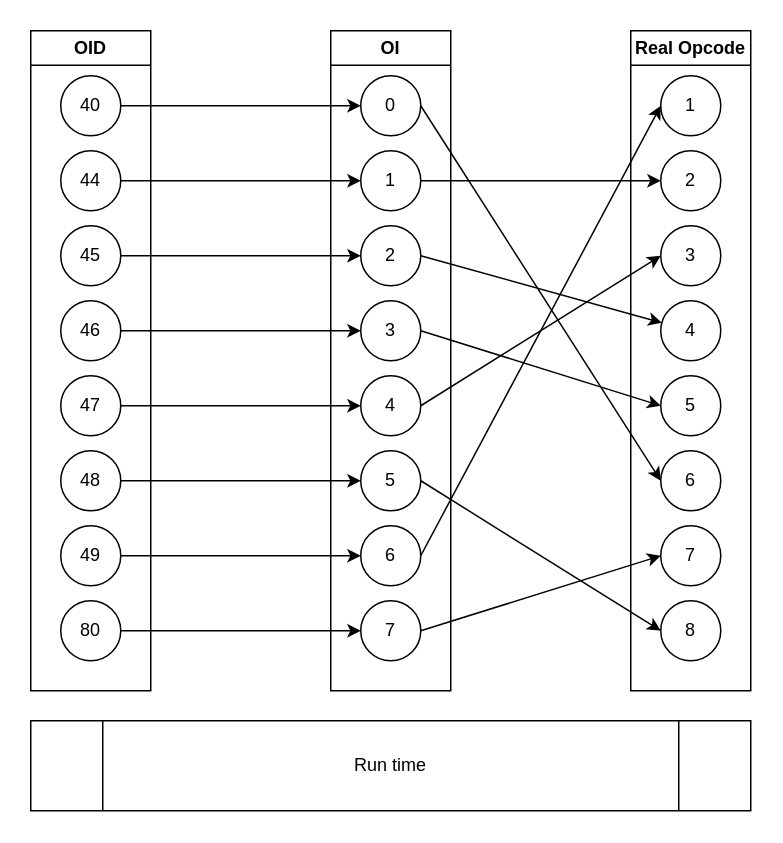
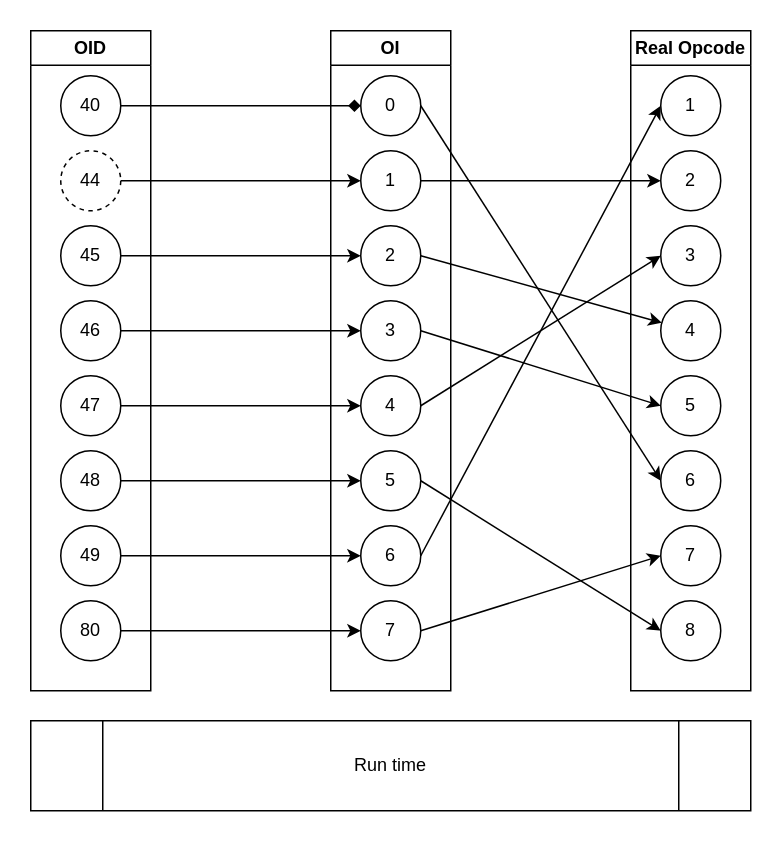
  <mxCell id="0" />
  <mxCell id="1" parent="0" />
  <mxCell id="2" value="" style="group" vertex="1" connectable="0" parent="1"><mxGeometry x="20" y="20" width="80" height="440" as="geometry" /></mxCell>
  <mxCell id="3" value="OID" style="swimlane;whiteSpace=wrap;html=1;startSize=23;container=0;" vertex="1" parent="2"><mxGeometry width="80" height="440" as="geometry" /></mxCell>
  <mxCell id="4" value="40" style="ellipse;whiteSpace=wrap;html=1;aspect=fixed;container=0;" vertex="1" parent="2"><mxGeometry x="20" y="30" width="40" height="40" as="geometry" /></mxCell>
- <mxCell id="5" value="44" style="ellipse;whiteSpace=wrap;html=1;aspect=fixed;container=0;" vertex="1" parent="2"><mxGeometry x="20" y="80" width="40" height="40" as="geometry" /></mxCell>
+ <mxCell id="5" value="44" style="ellipse;whiteSpace=wrap;html=1;aspect=fixed;container=0;dashed=1;" vertex="1" parent="2"><mxGeometry x="20" y="80" width="40" height="40" as="geometry" /></mxCell>
  <mxCell id="6" value="45" style="ellipse;whiteSpace=wrap;html=1;aspect=fixed;container=0;" vertex="1" parent="2"><mxGeometry x="20" y="130" width="40" height="40" as="geometry" /></mxCell>
  <mxCell id="7" value="46" style="ellipse;whiteSpace=wrap;html=1;aspect=fixed;container=0;" vertex="1" parent="2"><mxGeometry x="20" y="180" width="40" height="40" as="geometry" /></mxCell>
  <mxCell id="8" value="47" style="ellipse;whiteSpace=wrap;html=1;aspect=fixed;container=0;" vertex="1" parent="2"><mxGeometry x="20" y="230" width="40" height="40" as="geometry" /></mxCell>
  <mxCell id="9" value="48" style="ellipse;whiteSpace=wrap;html=1;aspect=fixed;container=0;" vertex="1" parent="2"><mxGeometry x="20" y="280" width="40" height="40" as="geometry" /></mxCell>
  <mxCell id="10" value="49" style="ellipse;whiteSpace=wrap;html=1;aspect=fixed;container=0;" vertex="1" parent="2"><mxGeometry x="20" y="330" width="40" height="40" as="geometry" /></mxCell>
  <mxCell id="11" value="80" style="ellipse;whiteSpace=wrap;html=1;aspect=fixed;container=0;" vertex="1" parent="2"><mxGeometry x="20" y="380" width="40" height="40" as="geometry" /></mxCell>
  <mxCell id="12" value="" style="group" vertex="1" connectable="0" parent="1"><mxGeometry x="220" y="20" width="80" height="440" as="geometry" /></mxCell>
  <mxCell id="13" value="OI" style="swimlane;whiteSpace=wrap;html=1;startSize=23;container=0;" vertex="1" parent="12"><mxGeometry width="80" height="440" as="geometry" /></mxCell>
  <mxCell id="14" value="0" style="ellipse;whiteSpace=wrap;html=1;aspect=fixed;container=0;" vertex="1" parent="12"><mxGeometry x="20" y="30" width="40" height="40" as="geometry" /></mxCell>
  <mxCell id="15" value="1" style="ellipse;whiteSpace=wrap;html=1;aspect=fixed;container=0;" vertex="1" parent="12"><mxGeometry x="20" y="80" width="40" height="40" as="geometry" /></mxCell>
  <mxCell id="16" value="2" style="ellipse;whiteSpace=wrap;html=1;aspect=fixed;container=0;" vertex="1" parent="12"><mxGeometry x="20" y="130" width="40" height="40" as="geometry" /></mxCell>
  <mxCell id="17" value="3" style="ellipse;whiteSpace=wrap;html=1;aspect=fixed;container=0;" vertex="1" parent="12"><mxGeometry x="20" y="180" width="40" height="40" as="geometry" /></mxCell>
  <mxCell id="18" value="4" style="ellipse;whiteSpace=wrap;html=1;aspect=fixed;container=0;" vertex="1" parent="12"><mxGeometry x="20" y="230" width="40" height="40" as="geometry" /></mxCell>
  <mxCell id="19" value="5" style="ellipse;whiteSpace=wrap;html=1;aspect=fixed;container=0;" vertex="1" parent="12"><mxGeometry x="20" y="280" width="40" height="40" as="geometry" /></mxCell>
  <mxCell id="20" value="6" style="ellipse;whiteSpace=wrap;html=1;aspect=fixed;container=0;" vertex="1" parent="12"><mxGeometry x="20" y="330" width="40" height="40" as="geometry" /></mxCell>
  <mxCell id="21" value="7" style="ellipse;whiteSpace=wrap;html=1;aspect=fixed;container=0;" vertex="1" parent="12"><mxGeometry x="20" y="380" width="40" height="40" as="geometry" /></mxCell>
- <mxCell id="22" style="edgeStyle=none;html=1;exitX=1;exitY=0.5;exitDx=0;exitDy=0;entryX=0;entryY=0.5;entryDx=0;entryDy=0;" edge="1" parent="1" source="4" target="14"><mxGeometry relative="1" as="geometry" /></mxCell>
+ <mxCell id="22" style="edgeStyle=none;html=1;exitX=1;exitY=0.5;exitDx=0;exitDy=0;entryX=0;entryY=0.5;entryDx=0;entryDy=0;endArrow=diamond;" edge="1" parent="1" source="4" target="14"><mxGeometry relative="1" as="geometry" /></mxCell>
  <mxCell id="23" style="edgeStyle=none;html=1;exitX=1;exitY=0.5;exitDx=0;exitDy=0;entryX=0;entryY=0.5;entryDx=0;entryDy=0;" edge="1" parent="1" source="5" target="15"><mxGeometry relative="1" as="geometry" /></mxCell>
  <mxCell id="24" style="edgeStyle=none;html=1;exitX=1;exitY=0.5;exitDx=0;exitDy=0;entryX=0;entryY=0.5;entryDx=0;entryDy=0;" edge="1" parent="1" source="6" target="16"><mxGeometry relative="1" as="geometry" /></mxCell>
  <mxCell id="25" style="edgeStyle=none;html=1;exitX=1;exitY=0.5;exitDx=0;exitDy=0;entryX=0;entryY=0.5;entryDx=0;entryDy=0;" edge="1" parent="1" source="7" target="17"><mxGeometry relative="1" as="geometry" /></mxCell>
  <mxCell id="26" style="edgeStyle=none;html=1;exitX=1;exitY=0.5;exitDx=0;exitDy=0;entryX=0;entryY=0.5;entryDx=0;entryDy=0;" edge="1" parent="1" source="8" target="18"><mxGeometry relative="1" as="geometry" /></mxCell>
  <mxCell id="27" style="edgeStyle=none;html=1;exitX=1;exitY=0.5;exitDx=0;exitDy=0;entryX=0;entryY=0.5;entryDx=0;entryDy=0;" edge="1" parent="1" source="9" target="19"><mxGeometry relative="1" as="geometry" /></mxCell>
  <mxCell id="28" style="edgeStyle=none;html=1;exitX=1;exitY=0.5;exitDx=0;exitDy=0;entryX=0;entryY=0.5;entryDx=0;entryDy=0;" edge="1" parent="1" source="10" target="20"><mxGeometry relative="1" as="geometry" /></mxCell>
  <mxCell id="29" style="edgeStyle=none;html=1;exitX=1;exitY=0.5;exitDx=0;exitDy=0;entryX=0;entryY=0.5;entryDx=0;entryDy=0;" edge="1" parent="1" source="11" target="21"><mxGeometry relative="1" as="geometry" /></mxCell>
  <mxCell id="30" value="Real Opcode" style="swimlane;whiteSpace=wrap;html=1;startSize=23;" vertex="1" parent="1"><mxGeometry x="420" y="20" width="80" height="440" as="geometry" /></mxCell>
  <mxCell id="31" value="1" style="ellipse;whiteSpace=wrap;html=1;aspect=fixed;" vertex="1" parent="30"><mxGeometry x="20" y="30" width="40" height="40" as="geometry" /></mxCell>
  <mxCell id="32" value="2" style="ellipse;whiteSpace=wrap;html=1;aspect=fixed;" vertex="1" parent="30"><mxGeometry x="20" y="80" width="40" height="40" as="geometry" /></mxCell>
  <mxCell id="33" value="3" style="ellipse;whiteSpace=wrap;html=1;aspect=fixed;" vertex="1" parent="30"><mxGeometry x="20" y="130" width="40" height="40" as="geometry" /></mxCell>
  <mxCell id="34" value="4" style="ellipse;whiteSpace=wrap;html=1;aspect=fixed;" vertex="1" parent="30"><mxGeometry x="20" y="180" width="40" height="40" as="geometry" /></mxCell>
  <mxCell id="35" value="5" style="ellipse;whiteSpace=wrap;html=1;aspect=fixed;" vertex="1" parent="30"><mxGeometry x="20" y="230" width="40" height="40" as="geometry" /></mxCell>
  <mxCell id="36" value="6" style="ellipse;whiteSpace=wrap;html=1;aspect=fixed;" vertex="1" parent="30"><mxGeometry x="20" y="280" width="40" height="40" as="geometry" /></mxCell>
  <mxCell id="37" value="7" style="ellipse;whiteSpace=wrap;html=1;aspect=fixed;" vertex="1" parent="30"><mxGeometry x="20" y="330" width="40" height="40" as="geometry" /></mxCell>
  <mxCell id="38" value="8" style="ellipse;whiteSpace=wrap;html=1;aspect=fixed;" vertex="1" parent="30"><mxGeometry x="20" y="380" width="40" height="40" as="geometry" /></mxCell>
  <mxCell id="39" style="edgeStyle=none;html=1;exitX=1;exitY=0.5;exitDx=0;exitDy=0;entryX=0;entryY=0.5;entryDx=0;entryDy=0;" edge="1" parent="1" source="20" target="31"><mxGeometry relative="1" as="geometry" /></mxCell>
  <mxCell id="40" style="edgeStyle=none;html=1;exitX=1;exitY=0.5;exitDx=0;exitDy=0;entryX=0;entryY=0.5;entryDx=0;entryDy=0;" edge="1" parent="1" source="15" target="32"><mxGeometry relative="1" as="geometry" /></mxCell>
  <mxCell id="41" style="edgeStyle=none;html=1;exitX=1;exitY=0.5;exitDx=0;exitDy=0;entryX=0;entryY=0.5;entryDx=0;entryDy=0;" edge="1" parent="1" source="18" target="33"><mxGeometry relative="1" as="geometry" /></mxCell>
  <mxCell id="42" style="edgeStyle=none;html=1;exitX=1;exitY=0.5;exitDx=0;exitDy=0;" edge="1" parent="1" source="16" target="34"><mxGeometry relative="1" as="geometry" /></mxCell>
  <mxCell id="43" style="edgeStyle=none;html=1;exitX=1;exitY=0.5;exitDx=0;exitDy=0;entryX=0;entryY=0.5;entryDx=0;entryDy=0;" edge="1" parent="1" source="17" target="35"><mxGeometry relative="1" as="geometry" /></mxCell>
  <mxCell id="44" style="edgeStyle=none;html=1;exitX=1;exitY=0.5;exitDx=0;exitDy=0;entryX=0;entryY=0.5;entryDx=0;entryDy=0;" edge="1" parent="1" source="19" target="38"><mxGeometry relative="1" as="geometry" /></mxCell>
  <mxCell id="45" style="edgeStyle=none;html=1;exitX=1;exitY=0.5;exitDx=0;exitDy=0;entryX=0;entryY=0.5;entryDx=0;entryDy=0;" edge="1" parent="1" source="21" target="37"><mxGeometry relative="1" as="geometry" /></mxCell>
  <mxCell id="46" style="edgeStyle=none;html=1;exitX=1;exitY=0.5;exitDx=0;exitDy=0;entryX=0;entryY=0.5;entryDx=0;entryDy=0;" edge="1" parent="1" source="14" target="36"><mxGeometry relative="1" as="geometry" /></mxCell>
  <mxCell id="47" value="Run time" style="shape=process;whiteSpace=wrap;html=1;backgroundOutline=1;" vertex="1" parent="1"><mxGeometry x="20" y="480" width="480" height="60" as="geometry" /></mxCell>
